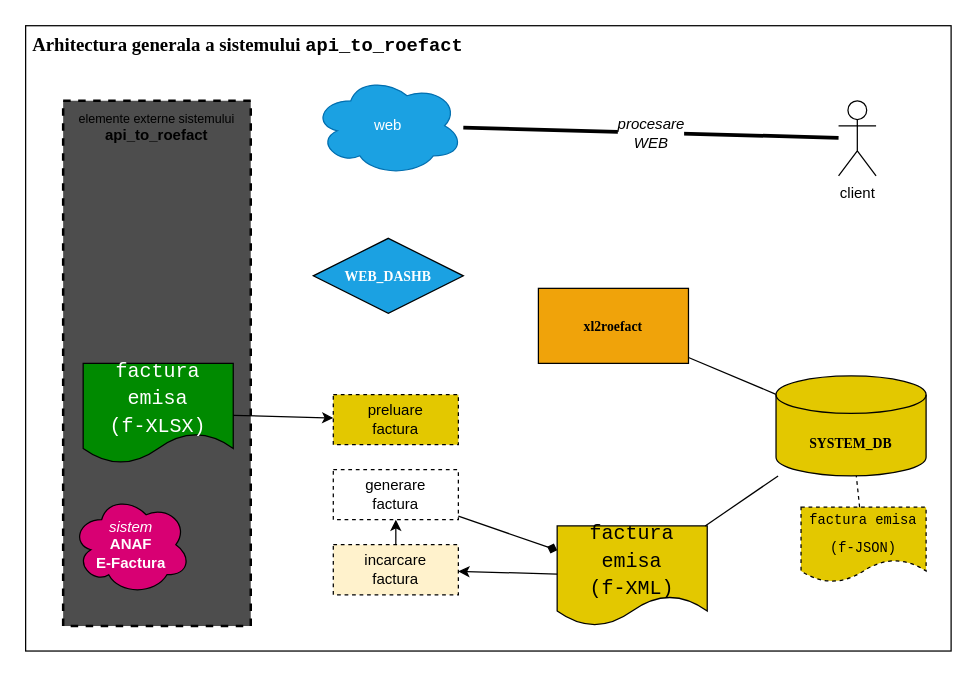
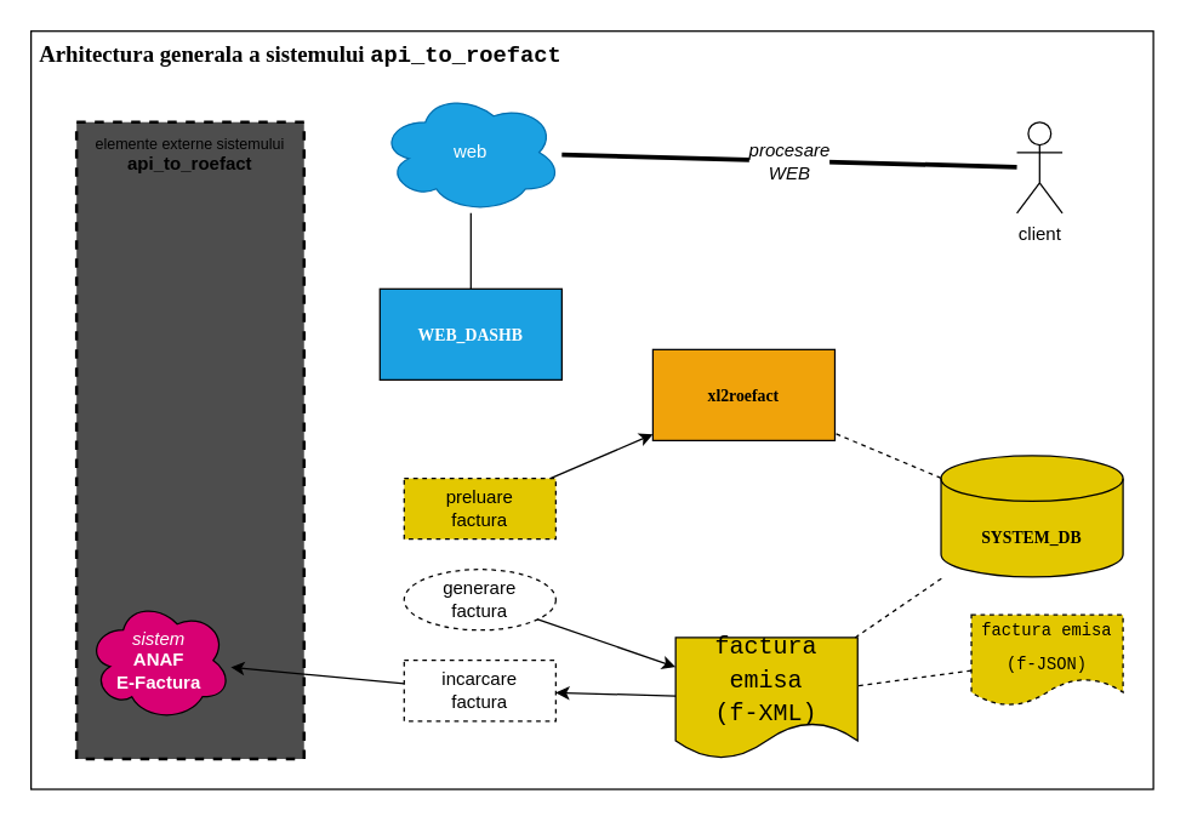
  <mxCell id="0" />
  <mxCell id="1" parent="0" />
  <mxCell id="2" value="" style="group;fillColor=#ffffff;fontColor=#000000;container=0;" parent="1" vertex="1" connectable="0"><mxGeometry x="20" width="740" height="500" as="geometry" y="20" /></mxCell>
  <mxCell id="3" value="&lt;font color=&quot;#000000&quot;&gt;&amp;nbsp;Arhitectura generala a sistemului&amp;nbsp;&lt;font face=&quot;Courier New&quot; style=&quot;font-size: 15px;&quot;&gt;api_to_roefact&lt;/font&gt;&lt;/font&gt;" style="rounded=0;whiteSpace=wrap;html=1;fillColor=#ffffff;align=left;verticalAlign=top;fontFamily=Verdana;fontSize=15;fontStyle=1;strokeColor=#000000;" parent="1" vertex="1"><mxGeometry x="20" width="740" height="500" as="geometry" y="20" /></mxCell>
  <mxCell id="4" value="&lt;font style=&quot;font-size: 10px;&quot;&gt;elemente externe sistemului&lt;/font&gt;&lt;br&gt;&lt;b&gt;&lt;font style=&quot;font-size: 12px;&quot;&gt;api_to_roefact&lt;/font&gt;&lt;/b&gt;" style="rounded=0;whiteSpace=wrap;html=1;verticalAlign=top;dashed=1;strokeWidth=2;fillColor=#4D4D4D;fontColor=default;" parent="1" vertex="1"><mxGeometry x="50" y="80" width="150" height="420" as="geometry" /></mxCell>
  <mxCell id="5" value="&lt;div style=&quot;font-size: 11px; line-height: 22px;&quot;&gt;&lt;div style=&quot;line-height: 22px; font-size: 11px;&quot;&gt;xl2roefact&lt;/div&gt;&lt;/div&gt;" style="rounded=0;whiteSpace=wrap;html=1;fontFamily=Verdana;fontSize=11;fontStyle=1;fillColor=#f0a30a;fontColor=#000000;strokeColor=#000000;labelBackgroundColor=none;" parent="1" vertex="1"><mxGeometry x="430" y="230" width="120" height="60" as="geometry" /></mxCell>
- <mxCell id="6" value="&lt;div style=&quot;color: rgb(255, 255, 255); font-size: 11px; line-height: 22px;&quot;&gt;&lt;div style=&quot;line-height: 22px; font-size: 11px;&quot;&gt;&lt;div style=&quot;line-height: 22px; font-size: 11px;&quot;&gt;WEB_DASHB&lt;/div&gt;&lt;/div&gt;&lt;/div&gt;" style="rhombus;whiteSpace=wrap;html=1;fontFamily=Verdana;fontStyle=1;fontSize=11;fillColor=#1ba1e2;fontColor=#ffffff;strokeColor=#000000;labelBackgroundColor=none;" parent="1" vertex="1"><mxGeometry x="250" y="190" width="120" height="60" as="geometry" /></mxCell>
+ <mxCell id="6" value="&lt;div style=&quot;color: rgb(255, 255, 255); font-size: 11px; line-height: 22px;&quot;&gt;&lt;div style=&quot;line-height: 22px; font-size: 11px;&quot;&gt;&lt;div style=&quot;line-height: 22px; font-size: 11px;&quot;&gt;WEB_DASHB&lt;/div&gt;&lt;/div&gt;&lt;/div&gt;" style="rounded=0;whiteSpace=wrap;html=1;fontFamily=Verdana;fontStyle=1;fontSize=11;fillColor=#1ba1e2;fontColor=#ffffff;strokeColor=#000000;labelBackgroundColor=none;" parent="1" vertex="1"><mxGeometry x="250" y="190" width="120" height="60" as="geometry" /></mxCell>
  <mxCell id="7" value="&lt;div style=&quot;font-size: 11px; line-height: 22px;&quot;&gt;&lt;div style=&quot;line-height: 22px; font-size: 11px;&quot;&gt;SYSTEM_DB&lt;/div&gt;&lt;/div&gt;" style="shape=cylinder3;whiteSpace=wrap;html=1;boundedLbl=1;backgroundOutline=1;size=15;fontFamily=Verdana;fontSize=11;fontStyle=1;strokeColor=#000000;fillColor=#e3c800;fontColor=#000000;labelBackgroundColor=none;" parent="1" vertex="1"><mxGeometry x="620" y="300" width="120" height="80" as="geometry" /></mxCell>
  <mxCell id="8" value="web" style="ellipse;shape=cloud;whiteSpace=wrap;html=1;fillColor=#1ba1e2;fontColor=#ffffff;strokeColor=#006EAF;" parent="1" vertex="1"><mxGeometry x="250" y="60" width="120" height="80" as="geometry" /></mxCell>
  <mxCell id="9" value="client" style="shape=umlActor;verticalLabelPosition=bottom;verticalAlign=top;html=1;outlineConnect=0;strokeColor=#000000;fontColor=#000000;" parent="1" vertex="1"><mxGeometry x="670" y="80" width="30" height="60" as="geometry" /></mxCell>
- <mxCell id="10" value="&lt;div style=&quot;color: rgb(255, 255, 255); font-family: Consolas, &amp;quot;Courier New&amp;quot;, monospace; font-size: 16px; line-height: 22px;&quot;&gt;factura emisa&lt;/div&gt;&lt;div style=&quot;color: rgb(255, 255, 255); font-family: Consolas, &amp;quot;Courier New&amp;quot;, monospace; font-size: 16px; line-height: 22px;&quot;&gt;(f-XLSX)&lt;/div&gt;" style="shape=document;whiteSpace=wrap;html=1;boundedLbl=1;fillColor=#008a00;fontColor=#ffffff;strokeColor=#000000;labelBackgroundColor=none;" parent="1" vertex="1"><mxGeometry x="66" y="290" width="120" height="80" as="geometry" /></mxCell>
  <mxCell id="11" value="&lt;div style=&quot;font-family: Consolas, &amp;quot;Courier New&amp;quot;, monospace; font-size: 16px; line-height: 22px;&quot;&gt;factura emisa&lt;/div&gt;&lt;div style=&quot;font-family: Consolas, &amp;quot;Courier New&amp;quot;, monospace; font-size: 16px; line-height: 22px;&quot;&gt;(f-XML)&lt;br&gt;&lt;/div&gt;" style="shape=document;whiteSpace=wrap;html=1;boundedLbl=1;fillColor=#e3c800;fontColor=#000000;strokeColor=#000000;labelBackgroundColor=none;" parent="1" vertex="1"><mxGeometry x="445" y="420" width="120" height="80" as="geometry" /></mxCell>
  <mxCell id="12" value="&lt;div style=&quot;font-family: Consolas, &amp;quot;Courier New&amp;quot;, monospace; font-size: 11px; line-height: 22px;&quot;&gt;factura emisa&lt;/div&gt;&lt;div style=&quot;font-family: Consolas, &amp;quot;Courier New&amp;quot;, monospace; font-size: 11px; line-height: 22px;&quot;&gt;(f-JSON)&lt;br style=&quot;font-size: 11px;&quot;&gt;&lt;/div&gt;" style="shape=document;whiteSpace=wrap;html=1;boundedLbl=1;fontSize=11;dashed=1;fillColor=#e3c800;strokeColor=#000000;fontColor=#000000;labelBackgroundColor=none;" parent="1" vertex="1"><mxGeometry x="640" y="405" width="100" height="60" as="geometry" /></mxCell>
+ <mxCell id="13" value="" style="endArrow=none;html=1;rounded=0;strokeColor=#000000;" parent="1" source="6" target="8" edge="1"><mxGeometry width="50" height="50" relative="1" as="geometry"><mxPoint x="570" y="370" as="sourcePoint" /><mxPoint x="620" y="320" as="targetPoint" /></mxGeometry></mxCell>
  <mxCell id="14" value="procesare&lt;br style=&quot;font-size: 12px;&quot;&gt;WEB" style="endArrow=none;html=1;rounded=0;strokeWidth=3;fontSize=12;fontStyle=2;strokeColor=#000000;labelBackgroundColor=#ffffff;fontColor=#000000;" parent="1" source="8" target="9" edge="1"><mxGeometry width="50" height="50" relative="1" as="geometry"><mxPoint x="700" y="179" as="sourcePoint" /><mxPoint x="840" y="153" as="targetPoint" /></mxGeometry></mxCell>
- <mxCell id="15" value="" style="endArrow=none;dashed=1;html=1;rounded=0;strokeColor=#000000;labelBackgroundColor=none;fontColor=#000000;" parent="1" source="12" target="7" edge="1"><mxGeometry width="50" height="50" relative="1" as="geometry"><mxPoint x="655" y="380" as="sourcePoint" /><mxPoint x="705" y="330" as="targetPoint" /></mxGeometry></mxCell>
- <mxCell id="16" value="" style="endArrow=none;html=1;rounded=0;strokeColor=#000000;" parent="1" source="7" target="5" edge="1"><mxGeometry width="50" height="50" relative="1" as="geometry"><mxPoint x="440" y="249" as="sourcePoint" /><mxPoint x="275" y="191" as="targetPoint" /></mxGeometry></mxCell>
+ <mxCell id="15" value="" style="endArrow=none;dashed=1;html=1;rounded=0;strokeColor=#000000;labelBackgroundColor=none;fontColor=#000000;" parent="1" source="12" target="11" edge="1"><mxGeometry width="50" height="50" relative="1" as="geometry"><mxPoint x="655" y="380" as="sourcePoint" /><mxPoint x="705" y="330" as="targetPoint" /></mxGeometry></mxCell>
+ <mxCell id="16" value="" style="endArrow=none;html=1;rounded=0;strokeColor=#000000;dashed=1;" parent="1" source="7" target="5" edge="1"><mxGeometry width="50" height="50" relative="1" as="geometry"><mxPoint x="440" y="249" as="sourcePoint" /><mxPoint x="275" y="191" as="targetPoint" /></mxGeometry></mxCell>
  <mxCell id="17" value="preluare&lt;br&gt;factura" style="rounded=0;whiteSpace=wrap;html=1;dashed=1;strokeColor=#000000;fillColor=#e3c800;" parent="1" vertex="1"><mxGeometry x="266" y="315" width="100" height="40" as="geometry" /></mxCell>
- <mxCell id="18" value="generare&lt;br&gt;factura" style="rounded=0;whiteSpace=wrap;html=1;dashed=1;strokeColor=#000000;" parent="1" vertex="1"><mxGeometry x="266" y="375" width="100" height="40" as="geometry" /></mxCell>
- <mxCell id="19" value="incarcare&lt;br&gt;factura" style="rounded=0;whiteSpace=wrap;html=1;dashed=1;strokeColor=#000000;fillColor=#fff2cc;" parent="1" vertex="1"><mxGeometry x="266" y="435" width="100" height="40" as="geometry" /></mxCell>
- <mxCell id="20" value="" style="endArrow=none;dashed=0;html=1;rounded=0;strokeColor=#000000;" parent="1" source="11" target="7" edge="1"><mxGeometry width="50" height="50" relative="1" as="geometry"><mxPoint x="753" y="410" as="sourcePoint" /><mxPoint x="732" y="390" as="targetPoint" /></mxGeometry></mxCell>
- <mxCell id="21" value="" style="endArrow=classic;html=1;rounded=0;endFill=1;strokeColor=#000000;" parent="1" source="10" target="17" edge="1"><mxGeometry width="50" height="50" relative="1" as="geometry"><mxPoint x="96" y="465" as="sourcePoint" /><mxPoint x="146" y="415" as="targetPoint" /></mxGeometry></mxCell>
- <mxCell id="22" value="" style="endArrow=diamond;html=1;rounded=0;endFill=1;strokeColor=#000000;" parent="1" source="18" target="11" edge="1"><mxGeometry width="50" height="50" relative="1" as="geometry"><mxPoint x="160" y="355" as="sourcePoint" /><mxPoint x="290" y="366" as="targetPoint" /></mxGeometry></mxCell>
+ <mxCell id="18" value="generare&lt;br&gt;factura" style="ellipse;whiteSpace=wrap;html=1;dashed=1;strokeColor=#000000;" parent="1" vertex="1"><mxGeometry x="266" y="375" width="100" height="40" as="geometry" /></mxCell>
+ <mxCell id="19" value="incarcare&lt;br&gt;factura" style="rounded=0;whiteSpace=wrap;html=1;dashed=1;strokeColor=#000000;" parent="1" vertex="1"><mxGeometry x="266" y="435" width="100" height="40" as="geometry" /></mxCell>
+ <mxCell id="20" value="" style="endArrow=none;dashed=1;html=1;rounded=0;strokeColor=#000000;" parent="1" source="11" target="7" edge="1"><mxGeometry width="50" height="50" relative="1" as="geometry"><mxPoint x="753" y="410" as="sourcePoint" /><mxPoint x="732" y="390" as="targetPoint" /></mxGeometry></mxCell>
+ <mxCell id="22" value="" style="endArrow=classic;html=1;rounded=0;endFill=1;strokeColor=#000000;" parent="1" source="18" target="11" edge="1"><mxGeometry width="50" height="50" relative="1" as="geometry"><mxPoint x="160" y="355" as="sourcePoint" /><mxPoint x="290" y="366" as="targetPoint" /></mxGeometry></mxCell>
  <mxCell id="23" value="" style="endArrow=classic;html=1;rounded=0;endFill=1;strokeColor=#000000;" parent="1" source="11" target="19" edge="1"><mxGeometry width="50" height="50" relative="1" as="geometry"><mxPoint x="390" y="437" as="sourcePoint" /><mxPoint x="490" y="451" as="targetPoint" /></mxGeometry></mxCell>
  <mxCell id="24" value="&lt;i&gt;sistem&lt;/i&gt;&lt;br&gt;&lt;b&gt;ANAF&lt;br&gt;E-Factura&lt;/b&gt;" style="ellipse;shape=cloud;whiteSpace=wrap;html=1;fillColor=#d80073;fontColor=#ffffff;strokeColor=#000000;" parent="1" vertex="1"><mxGeometry x="57" y="395" width="95" height="80" as="geometry" /></mxCell>
- <mxCell id="25" value="" style="endArrow=classic;html=1;rounded=0;endFill=1;strokeColor=#000000;" parent="1" source="19" target="18" edge="1"><mxGeometry width="50" height="50" relative="1" as="geometry"><mxPoint x="476" y="444" as="sourcePoint" /><mxPoint x="376" y="458" as="targetPoint" /></mxGeometry></mxCell>
+ <mxCell id="25" value="" style="endArrow=classic;html=1;rounded=0;endFill=1;strokeColor=#000000;" parent="1" source="19" target="24" edge="1"><mxGeometry width="50" height="50" relative="1" as="geometry"><mxPoint x="476" y="444" as="sourcePoint" /><mxPoint x="376" y="458" as="targetPoint" /></mxGeometry></mxCell>
+ <mxCell id="26" value="" style="endArrow=classic;html=1;rounded=0;endFill=1;strokeColor=#000000;" parent="1" source="17" target="5" edge="1"><mxGeometry width="50" height="50" relative="1" as="geometry"><mxPoint x="210" y="367" as="sourcePoint" /><mxPoint x="290" y="369" as="targetPoint" /></mxGeometry></mxCell>
